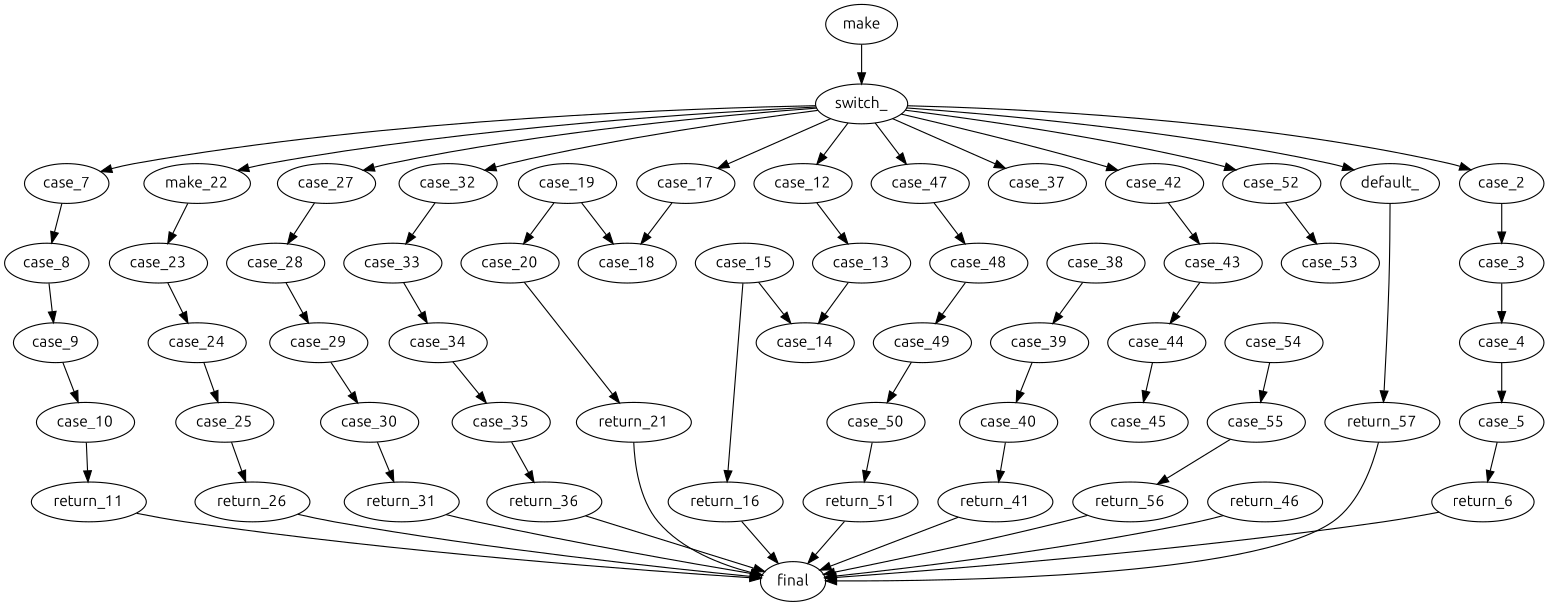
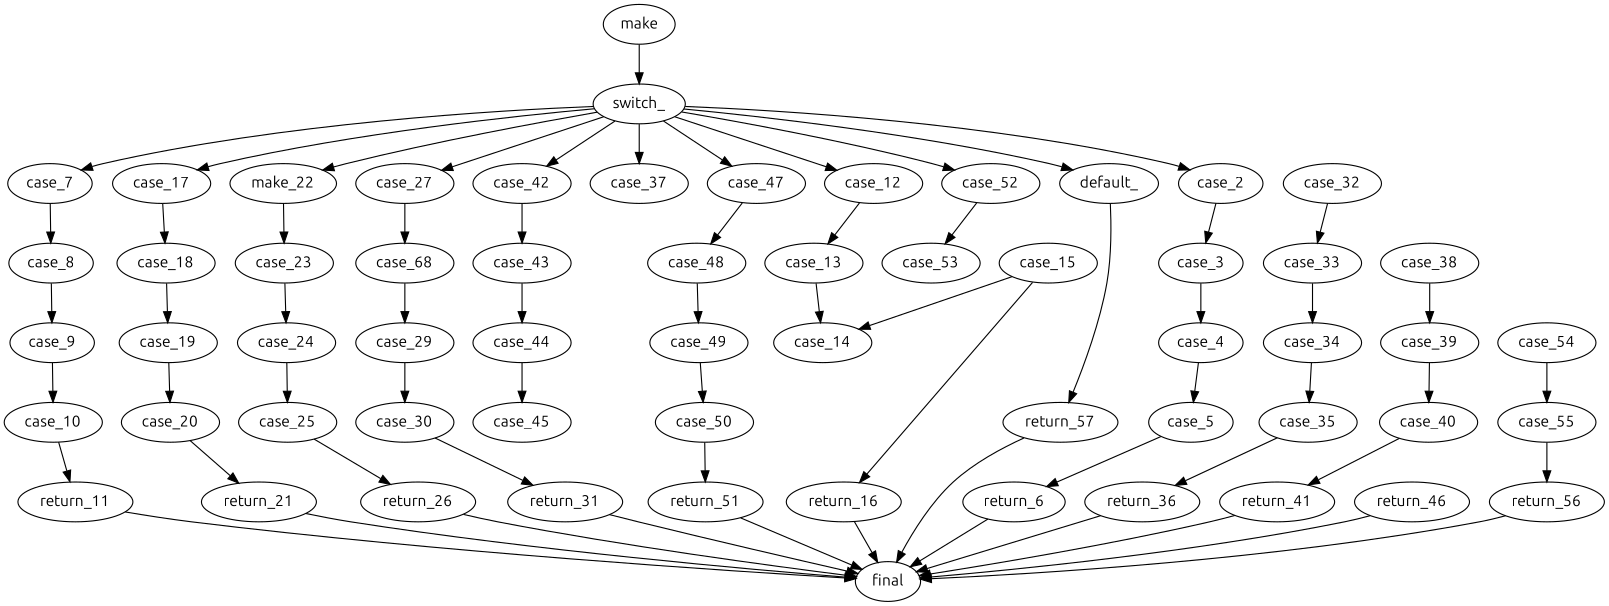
  strict digraph {
    fontname=Ubuntu
    node [fontname=Ubuntu]
    edge [fontname=Ubuntu]
    make
    switch_
    case_2
    case_7
    case_12
    case_17
    n7 [label=make_22]
    case_27
    case_32
    case_37
    case_42
    case_47
    case_52
    default_
    case_3
    case_8
    case_13
    case_18
    case_23
-   case_28
+   case_28 [label=case_68]
    case_33
    case_43
    case_48
    case_53
    return_57
    case_4
    case_5
    return_6
    final
    case_9
    case_10
    return_11
    case_14
    case_15
    return_16
    case_19
    case_20
    return_21
    case_24
    case_25
    return_26
    case_29
    case_30
    return_31
    case_34
    case_35
    return_36
    case_38
    case_39
    case_40
    return_41
    case_44
    case_45
    return_46
    case_49
    case_50
    return_51
    case_54
    case_55
    return_56
    make -> switch_
    switch_ -> case_2
    switch_ -> case_7
    switch_ -> case_12
    switch_ -> case_17
    switch_ -> n7
    switch_ -> case_27
-   switch_ -> case_32
    switch_ -> case_37
    switch_ -> case_42
    switch_ -> case_47
    switch_ -> case_52
    switch_ -> default_
    case_2 -> case_3
    case_7 -> case_8
    case_12 -> case_13
    case_17 -> case_18
    n7 -> case_23
    case_27 -> case_28
    case_32 -> case_33
    case_42 -> case_43
    case_47 -> case_48
    case_52 -> case_53
    default_ -> return_57
    case_3 -> case_4
    case_8 -> case_9
    case_13 -> case_14
-   case_19 -> case_18
+   case_18 -> case_19
    case_23 -> case_24
    case_28 -> case_29
    case_33 -> case_34
    case_43 -> case_44
    case_48 -> case_49
    return_57 -> final
    case_4 -> case_5
    case_5 -> return_6
    return_6 -> final
    case_9 -> case_10
    case_10 -> return_11
    return_11 -> final
    case_15 -> case_14
    case_15 -> return_16
    return_16 -> final
    case_19 -> case_20
    case_20 -> return_21
    return_21 -> final
    case_24 -> case_25
    case_25 -> return_26
    return_26 -> final
    case_29 -> case_30
    case_30 -> return_31
    return_31 -> final
    case_34 -> case_35
    case_35 -> return_36
    return_36 -> final
    case_38 -> case_39
    case_39 -> case_40
    case_40 -> return_41
    return_41 -> final
    case_44 -> case_45
    return_46 -> final
    case_49 -> case_50
    case_50 -> return_51
    return_51 -> final
    case_54 -> case_55
    case_55 -> return_56
    return_56 -> final
  }
